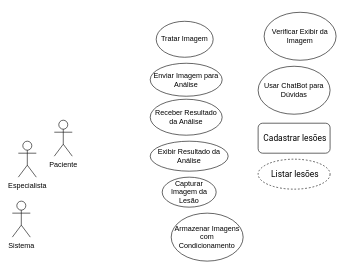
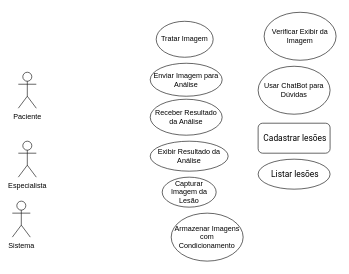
  <mxCell id="0" />
  <mxCell id="1" parent="0" />
  <mxCell id="2" value=" Capturar Imagem da Lesão" style="ellipse;whiteSpace=wrap;html=1;" vertex="1" parent="1"><mxGeometry x="270" y="295" width="90" height="50" as="geometry" /></mxCell>
- <mxCell id="3" value="Paciente" style="shape=umlActor;verticalLabelPosition=bottom;verticalAlign=top;html=1;outlineConnect=0;" vertex="1" parent="1"><mxGeometry x="90" y="200" width="30" height="60" as="geometry" /></mxCell>
+ <mxCell id="3" value="Paciente" style="shape=umlActor;verticalLabelPosition=bottom;verticalAlign=top;html=1;outlineConnect=0;" vertex="1" parent="1"><mxGeometry x="30" y="120" width="30" height="60" as="geometry" /></mxCell>
  <mxCell id="4" value="Tratar Imagem" style="ellipse;whiteSpace=wrap;html=1;" vertex="1" parent="1"><mxGeometry x="260" y="35" width="95" height="60" as="geometry" /></mxCell>
  <mxCell id="5" value=" Enviar Imagem para Análise" style="ellipse;whiteSpace=wrap;html=1;" vertex="1" parent="1"><mxGeometry x="250" y="105" width="120" height="55" as="geometry" /></mxCell>
  <mxCell id="6" value="Receber Resultado da Análise" style="ellipse;whiteSpace=wrap;html=1;" vertex="1" parent="1"><mxGeometry x="250" y="165" width="120" height="60" as="geometry" /></mxCell>
  <mxCell id="7" value="Exibir Resultado da Análise" style="ellipse;whiteSpace=wrap;html=1;" vertex="1" parent="1"><mxGeometry x="250" y="235" width="130" height="50" as="geometry" /></mxCell>
  <mxCell id="8" value="Especialista" style="shape=umlActor;verticalLabelPosition=bottom;verticalAlign=top;html=1;outlineConnect=0;" vertex="1" parent="1"><mxGeometry x="30" y="235" width="30" height="60" as="geometry" /></mxCell>
  <mxCell id="9" value="Sistema" style="shape=umlActor;verticalLabelPosition=bottom;verticalAlign=top;html=1;outlineConnect=0;" vertex="1" parent="1"><mxGeometry x="20" y="335" width="30" height="60" as="geometry" /></mxCell>
  <mxCell id="10" value="Armazenar Imagens com Condicionamento" style="ellipse;whiteSpace=wrap;html=1;" vertex="1" parent="1"><mxGeometry x="285" y="355" width="120" height="80" as="geometry" /></mxCell>
  <mxCell id="11" value="Verificar Exibir da Imagem" style="ellipse;whiteSpace=wrap;html=1;" vertex="1" parent="1"><mxGeometry x="440" y="20" width="120" height="80" as="geometry" /></mxCell>
  <mxCell id="12" value="Usar ChatBot para Dúvidas" style="ellipse;whiteSpace=wrap;html=1;" vertex="1" parent="1"><mxGeometry x="430" y="110" width="120" height="80" as="geometry" /></mxCell>
  <mxCell id="13" value="&lt;span id=&quot;docs-internal-guid-27046026-7fff-7f53-69b8-0fba0f07b631&quot; style=&quot;font-size:10.5pt;font-family:Roboto,sans-serif;color:#000000;background-color:transparent;font-weight:400;font-style:normal;font-variant:normal;text-decoration:none;vertical-align:baseline;white-space:pre;white-space:pre-wrap;&quot;&gt;&amp;nbsp;Cadastrar lesões&lt;/span&gt;" style="whiteSpace=wrap;html=1;rounded=1;" vertex="1" parent="1"><mxGeometry x="430" y="205" width="120" height="50" as="geometry" /></mxCell>
- <mxCell id="14" value="&lt;span id=&quot;docs-internal-guid-27046026-7fff-7f53-69b8-0fba0f07b631&quot; style=&quot;font-size: 10.5pt; font-family: Roboto, sans-serif; color: rgb(0, 0, 0); background-color: transparent; font-weight: 400; font-style: normal; font-variant: normal; text-decoration: none; vertical-align: baseline; white-space: pre-wrap;&quot;&gt;&amp;nbsp;Listar lesões&lt;/span&gt;" style="ellipse;whiteSpace=wrap;html=1;dashed=1;" vertex="1" parent="1"><mxGeometry x="430" y="265" width="120" height="50" as="geometry" /></mxCell>
+ <mxCell id="14" value="&lt;span id=&quot;docs-internal-guid-27046026-7fff-7f53-69b8-0fba0f07b631&quot; style=&quot;font-size: 10.5pt; font-family: Roboto, sans-serif; color: rgb(0, 0, 0); background-color: transparent; font-weight: 400; font-style: normal; font-variant: normal; text-decoration: none; vertical-align: baseline; white-space: pre-wrap;&quot;&gt;&amp;nbsp;Listar lesões&lt;/span&gt;" style="ellipse;whiteSpace=wrap;html=1;" vertex="1" parent="1"><mxGeometry x="430" y="265" width="120" height="50" as="geometry" /></mxCell>
